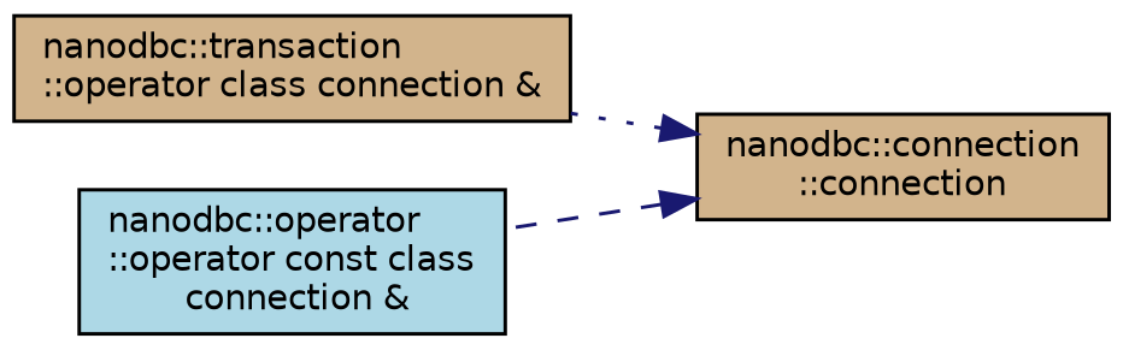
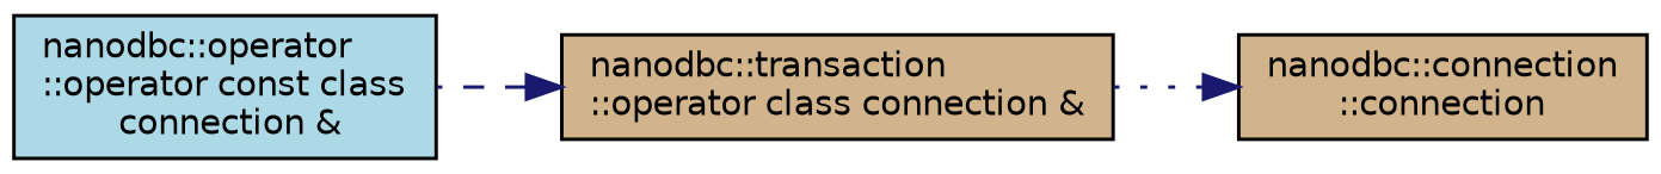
  digraph {
    rankdir=RL
    node [color=black fillcolor=tan fontname=Helvetica fontsize=10 shape=record style=filled]
    edge [color=midnightblue dir=back fontname=Helvetica fontsize=10 labelfontname=Helvetica labelfontsize=10]
    n1 [fontcolor=black height=0.2 label="nanodbc::connection\l::connection" width=0.4]
    n2 [height=0.2 label="nanodbc::transaction\l::operator class connection &" width=0.4]
    n3 [fillcolor=lightblue height=0.2 label="nanodbc::operator\l::operator const class\l connection &" width=0.4]
    n1 -> n2 [style=dotted]
-   n1 -> n3 [style=dashed]
+   n2 -> n3 [style=dashed]
  }
